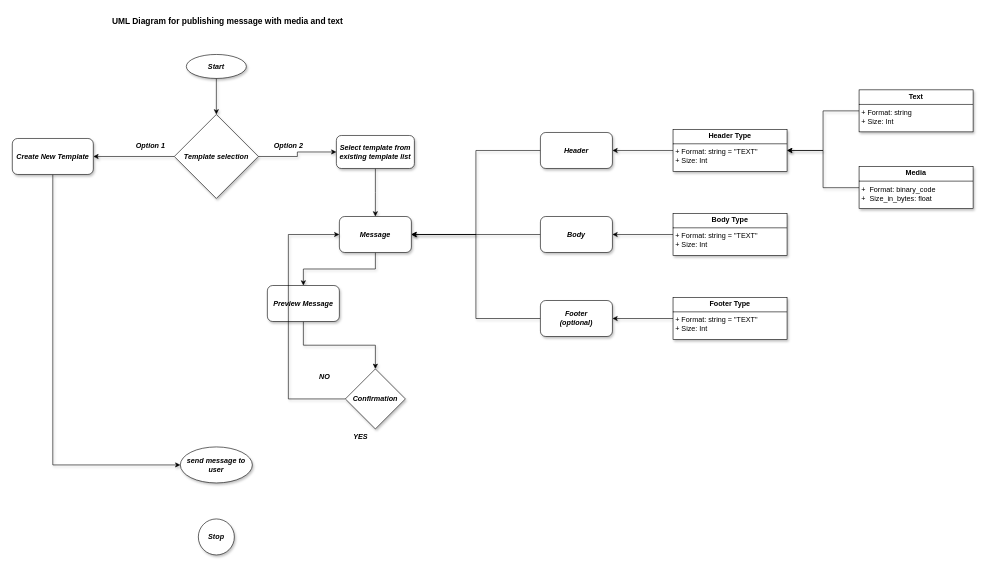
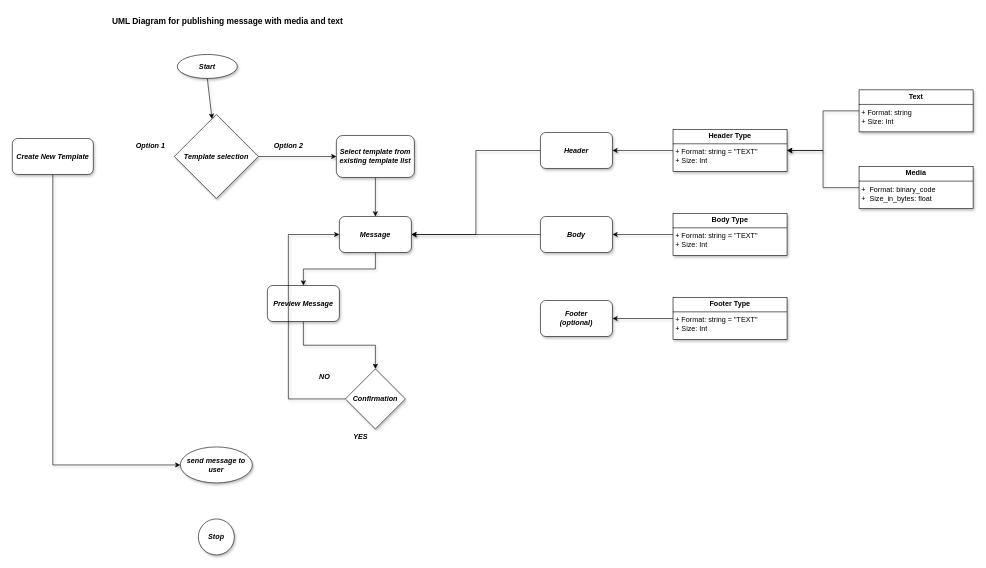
  <mxCell id="0" />
  <mxCell id="1" parent="0" />
- <mxCell id="2" value="&lt;b&gt;&lt;i&gt;Start&lt;/i&gt;&lt;/b&gt;" style="ellipse;whiteSpace=wrap;html=1;shadow=1;" vertex="1" parent="1"><mxGeometry x="310" y="90" width="100" height="40" as="geometry" /></mxCell>
- <mxCell id="3" style="edgeStyle=orthogonalEdgeStyle;rounded=0;orthogonalLoop=1;jettySize=auto;html=1;exitX=0;exitY=0.5;exitDx=0;exitDy=0;entryX=1;entryY=0.5;entryDx=0;entryDy=0;shadow=1;" edge="1" parent="1" source="5" target="12"><mxGeometry relative="1" as="geometry" /></mxCell>
+ <mxCell id="2" value="&lt;b&gt;&lt;i&gt;Start&lt;/i&gt;&lt;/b&gt;" style="ellipse;whiteSpace=wrap;html=1;shadow=1;" vertex="1" parent="1"><mxGeometry x="295" y="90" width="100" height="40" as="geometry" /></mxCell>
  <mxCell id="4" style="edgeStyle=orthogonalEdgeStyle;rounded=0;orthogonalLoop=1;jettySize=auto;html=1;exitX=1;exitY=0.5;exitDx=0;exitDy=0;entryX=0;entryY=0.5;entryDx=0;entryDy=0;shadow=1;" edge="1" parent="1" source="5" target="10"><mxGeometry relative="1" as="geometry" /></mxCell>
  <mxCell id="5" value="&lt;b&gt;&lt;i&gt;Template selection&lt;/i&gt;&lt;/b&gt;" style="rhombus;whiteSpace=wrap;html=1;shadow=1;" vertex="1" parent="1"><mxGeometry x="290" y="190" width="140" height="140" as="geometry" /></mxCell>
  <mxCell id="6" value="&lt;b&gt;&lt;font style=&quot;font-size: 14px;&quot;&gt;UML Diagram for publishing message with media and text&lt;/font&gt;&amp;nbsp;&lt;/b&gt;" style="text;html=1;align=center;verticalAlign=middle;resizable=0;points=[];autosize=1;strokeColor=none;fillColor=none;shadow=1;" vertex="1" parent="1"><mxGeometry x="175" y="20" width="410" height="30" as="geometry" /></mxCell>
  <mxCell id="7" value="" style="endArrow=classic;html=1;rounded=0;exitX=0.5;exitY=1;exitDx=0;exitDy=0;shadow=1;" edge="1" parent="1" source="2" target="5"><mxGeometry width="50" height="50" relative="1" as="geometry"><mxPoint x="470" y="230" as="sourcePoint" /><mxPoint x="520" y="180" as="targetPoint" /></mxGeometry></mxCell>
  <mxCell id="8" style="edgeStyle=orthogonalEdgeStyle;rounded=0;orthogonalLoop=1;jettySize=auto;html=1;exitX=0.5;exitY=1;exitDx=0;exitDy=0;shadow=1;" edge="1" parent="1" source="5" target="5"><mxGeometry relative="1" as="geometry" /></mxCell>
  <mxCell id="9" style="edgeStyle=orthogonalEdgeStyle;rounded=0;orthogonalLoop=1;jettySize=auto;html=1;exitX=0.5;exitY=1;exitDx=0;exitDy=0;shadow=1;" edge="1" parent="1" source="10"><mxGeometry relative="1" as="geometry"><mxPoint x="625" y="360" as="targetPoint" /></mxGeometry></mxCell>
- <mxCell id="10" value="&lt;b&gt;&lt;i&gt;Select template from existing template list&lt;/i&gt;&lt;/b&gt;" style="rounded=1;whiteSpace=wrap;html=1;shadow=1;glass=0;" vertex="1" parent="1"><mxGeometry x="560" y="225" width="130" height="55" as="geometry" /></mxCell>
+ <mxCell id="10" value="&lt;b&gt;&lt;i&gt;Select template from existing template list&lt;/i&gt;&lt;/b&gt;" style="rounded=1;whiteSpace=wrap;html=1;shadow=1;glass=0;" vertex="1" parent="1"><mxGeometry x="560" y="225" width="130" height="70" as="geometry" /></mxCell>
  <mxCell id="11" style="edgeStyle=orthogonalEdgeStyle;rounded=0;orthogonalLoop=1;jettySize=auto;html=1;exitX=0.5;exitY=1;exitDx=0;exitDy=0;entryX=0;entryY=0.5;entryDx=0;entryDy=0;shadow=1;" edge="1" parent="1" source="12" target="32"><mxGeometry relative="1" as="geometry" /></mxCell>
  <mxCell id="12" value="&lt;b&gt;&lt;i&gt;Create New Template&lt;/i&gt;&lt;/b&gt;" style="rounded=1;whiteSpace=wrap;html=1;shadow=1;" vertex="1" parent="1"><mxGeometry x="20" y="230" width="135" height="60" as="geometry" /></mxCell>
  <mxCell id="13" style="edgeStyle=orthogonalEdgeStyle;rounded=0;orthogonalLoop=1;jettySize=auto;html=1;exitX=0.5;exitY=1;exitDx=0;exitDy=0;entryX=0.5;entryY=0;entryDx=0;entryDy=0;shadow=1;" edge="1" parent="1" source="14" target="31"><mxGeometry relative="1" as="geometry" /></mxCell>
  <mxCell id="14" value="&lt;b&gt;&lt;i&gt;Message&lt;/i&gt;&lt;/b&gt;" style="rounded=1;whiteSpace=wrap;html=1;shadow=1;" vertex="1" parent="1"><mxGeometry x="565" y="360" width="120" height="60" as="geometry" /></mxCell>
  <mxCell id="15" style="edgeStyle=orthogonalEdgeStyle;rounded=0;orthogonalLoop=1;jettySize=auto;html=1;exitX=0;exitY=0.5;exitDx=0;exitDy=0;entryX=1;entryY=0.5;entryDx=0;entryDy=0;shadow=1;" edge="1" parent="1" source="16" target="14"><mxGeometry relative="1" as="geometry" /></mxCell>
  <mxCell id="16" value="&lt;b&gt;&lt;i&gt;Header&lt;/i&gt;&lt;/b&gt;" style="rounded=1;whiteSpace=wrap;html=1;shadow=1;" vertex="1" parent="1"><mxGeometry x="900" y="220" width="120" height="60" as="geometry" /></mxCell>
  <mxCell id="17" style="edgeStyle=orthogonalEdgeStyle;rounded=0;orthogonalLoop=1;jettySize=auto;html=1;exitX=0;exitY=0.5;exitDx=0;exitDy=0;entryX=1;entryY=0.5;entryDx=0;entryDy=0;shadow=1;" edge="1" parent="1" source="18" target="16"><mxGeometry relative="1" as="geometry" /></mxCell>
  <mxCell id="18" value="&lt;p style=&quot;margin:0px;margin-top:4px;text-align:center;&quot;&gt;&lt;b&gt;Header Type&lt;/b&gt;&lt;/p&gt;&lt;hr size=&quot;1&quot; style=&quot;border-style:solid;&quot;&gt;&lt;p style=&quot;margin:0px;margin-left:4px;&quot;&gt;+ Format: string = &quot;TEXT&quot;&lt;br&gt;+ Size: Int&lt;/p&gt;&lt;p style=&quot;margin:0px;margin-left:4px;&quot;&gt;&lt;br&gt;&lt;/p&gt;" style="verticalAlign=top;align=left;overflow=fill;html=1;whiteSpace=wrap;shadow=1;" vertex="1" parent="1"><mxGeometry x="1121" y="215" width="190" height="70" as="geometry" /></mxCell>
  <mxCell id="19" style="edgeStyle=orthogonalEdgeStyle;rounded=0;orthogonalLoop=1;jettySize=auto;html=1;exitX=0;exitY=0.5;exitDx=0;exitDy=0;entryX=1;entryY=0.5;entryDx=0;entryDy=0;shadow=1;" edge="1" parent="1" source="20" target="18"><mxGeometry relative="1" as="geometry" /></mxCell>
  <mxCell id="20" value="&lt;p style=&quot;margin:0px;margin-top:4px;text-align:center;&quot;&gt;&lt;b&gt;Text&lt;/b&gt;&lt;/p&gt;&lt;hr size=&quot;1&quot; style=&quot;border-style:solid;&quot;&gt;&lt;p style=&quot;margin:0px;margin-left:4px;&quot;&gt;+ Format: string&lt;br&gt;+ Size: Int&lt;/p&gt;&lt;p style=&quot;margin:0px;margin-left:4px;&quot;&gt;&lt;br&gt;&lt;/p&gt;" style="verticalAlign=top;align=left;overflow=fill;html=1;whiteSpace=wrap;shadow=1;" vertex="1" parent="1"><mxGeometry x="1431" y="149" width="190" height="70" as="geometry" /></mxCell>
  <mxCell id="21" style="edgeStyle=orthogonalEdgeStyle;rounded=0;orthogonalLoop=1;jettySize=auto;html=1;exitX=0;exitY=0.5;exitDx=0;exitDy=0;entryX=1;entryY=0.5;entryDx=0;entryDy=0;shadow=1;" edge="1" parent="1" source="22" target="18"><mxGeometry relative="1" as="geometry" /></mxCell>
  <mxCell id="22" value="&lt;p style=&quot;margin:0px;margin-top:4px;text-align:center;&quot;&gt;&lt;b&gt;Media&lt;/b&gt;&lt;/p&gt;&lt;hr size=&quot;1&quot; style=&quot;border-style:solid;&quot;&gt;&lt;p style=&quot;margin:0px;margin-left:4px;&quot;&gt;+&amp;nbsp; Format: binary_code&lt;br&gt;+&amp;nbsp; Size_in_bytes: float&lt;/p&gt;&lt;p style=&quot;margin:0px;margin-left:4px;&quot;&gt;&lt;br&gt;&lt;/p&gt;" style="verticalAlign=top;align=left;overflow=fill;html=1;whiteSpace=wrap;shadow=1;" vertex="1" parent="1"><mxGeometry x="1431" y="277" width="190" height="70" as="geometry" /></mxCell>
  <mxCell id="23" value="&lt;b&gt;&lt;i&gt;Option 2&lt;/i&gt;&lt;/b&gt;" style="text;html=1;align=center;verticalAlign=middle;resizable=0;points=[];autosize=1;strokeColor=none;fillColor=none;shadow=1;" vertex="1" parent="1"><mxGeometry x="445" y="228" width="70" height="30" as="geometry" /></mxCell>
  <mxCell id="24" value="&lt;b&gt;&lt;i&gt;Option 1&lt;/i&gt;&lt;/b&gt;" style="text;html=1;align=center;verticalAlign=middle;resizable=0;points=[];autosize=1;strokeColor=none;fillColor=none;shadow=1;" vertex="1" parent="1"><mxGeometry x="215" y="228" width="70" height="30" as="geometry" /></mxCell>
  <mxCell id="25" style="edgeStyle=orthogonalEdgeStyle;rounded=0;orthogonalLoop=1;jettySize=auto;html=1;exitX=0;exitY=0.5;exitDx=0;exitDy=0;entryX=1;entryY=0.5;entryDx=0;entryDy=0;shadow=1;" edge="1" parent="1" source="26" target="28"><mxGeometry relative="1" as="geometry" /></mxCell>
  <mxCell id="26" value="&lt;p style=&quot;margin:0px;margin-top:4px;text-align:center;&quot;&gt;&lt;b&gt;Body Type&lt;/b&gt;&lt;/p&gt;&lt;hr size=&quot;1&quot; style=&quot;border-style:solid;&quot;&gt;&lt;p style=&quot;margin:0px;margin-left:4px;&quot;&gt;+ Format: string = &quot;TEXT&quot;&lt;br&gt;+ Size: Int&lt;/p&gt;&lt;p style=&quot;margin:0px;margin-left:4px;&quot;&gt;&lt;br&gt;&lt;/p&gt;" style="verticalAlign=top;align=left;overflow=fill;html=1;whiteSpace=wrap;shadow=1;" vertex="1" parent="1"><mxGeometry x="1121" y="355" width="190" height="70" as="geometry" /></mxCell>
  <mxCell id="27" style="edgeStyle=orthogonalEdgeStyle;rounded=0;orthogonalLoop=1;jettySize=auto;html=1;exitX=0;exitY=0.5;exitDx=0;exitDy=0;entryX=1;entryY=0.5;entryDx=0;entryDy=0;shadow=1;" edge="1" parent="1" source="28" target="14"><mxGeometry relative="1" as="geometry" /></mxCell>
  <mxCell id="28" value="&lt;b&gt;&lt;i&gt;Body&lt;/i&gt;&lt;/b&gt;" style="rounded=1;whiteSpace=wrap;html=1;shadow=1;" vertex="1" parent="1"><mxGeometry x="900" y="360" width="120" height="60" as="geometry" /></mxCell>
  <mxCell id="29" value="&lt;b&gt;&lt;i&gt;Stop&lt;/i&gt;&lt;/b&gt;" style="ellipse;whiteSpace=wrap;html=1;aspect=fixed;shadow=1;" vertex="1" parent="1"><mxGeometry x="330" y="864" width="60" height="60" as="geometry" /></mxCell>
  <mxCell id="30" style="edgeStyle=orthogonalEdgeStyle;rounded=0;orthogonalLoop=1;jettySize=auto;html=1;exitX=0.5;exitY=1;exitDx=0;exitDy=0;entryX=0.5;entryY=0;entryDx=0;entryDy=0;shadow=1;" edge="1" parent="1" source="31" target="38"><mxGeometry relative="1" as="geometry" /></mxCell>
  <mxCell id="31" value="&lt;b&gt;&lt;i&gt;Preview Message&lt;/i&gt;&lt;/b&gt;" style="rounded=1;whiteSpace=wrap;html=1;shadow=1;" vertex="1" parent="1"><mxGeometry x="445" y="475" width="120" height="60" as="geometry" /></mxCell>
  <mxCell id="32" value="&lt;b&gt;&lt;i&gt;send message to user&lt;/i&gt;&lt;/b&gt;" style="ellipse;whiteSpace=wrap;html=1;shadow=1;" vertex="1" parent="1"><mxGeometry x="300" y="744" width="120" height="60" as="geometry" /></mxCell>
- <mxCell id="33" style="edgeStyle=orthogonalEdgeStyle;rounded=0;orthogonalLoop=1;jettySize=auto;html=1;exitX=0;exitY=0.5;exitDx=0;exitDy=0;entryX=1;entryY=0.5;entryDx=0;entryDy=0;shadow=1;" edge="1" parent="1" source="34" target="14"><mxGeometry relative="1" as="geometry" /></mxCell>
  <mxCell id="34" value="&lt;b&gt;&lt;i&gt;Footer&lt;br&gt;(optional)&lt;/i&gt;&lt;/b&gt;" style="rounded=1;whiteSpace=wrap;html=1;shadow=1;" vertex="1" parent="1"><mxGeometry x="900" y="500" width="120" height="60" as="geometry" /></mxCell>
  <mxCell id="35" style="edgeStyle=orthogonalEdgeStyle;rounded=0;orthogonalLoop=1;jettySize=auto;html=1;exitX=0;exitY=0.5;exitDx=0;exitDy=0;entryX=1;entryY=0.5;entryDx=0;entryDy=0;shadow=1;" edge="1" parent="1" source="36" target="34"><mxGeometry relative="1" as="geometry" /></mxCell>
  <mxCell id="36" value="&lt;p style=&quot;margin:0px;margin-top:4px;text-align:center;&quot;&gt;&lt;b&gt;Footer Type&lt;/b&gt;&lt;/p&gt;&lt;hr size=&quot;1&quot; style=&quot;border-style:solid;&quot;&gt;&lt;p style=&quot;margin:0px;margin-left:4px;&quot;&gt;+ Format: string = &quot;TEXT&quot;&lt;br&gt;+ Size: Int&lt;/p&gt;&lt;p style=&quot;margin:0px;margin-left:4px;&quot;&gt;&lt;br&gt;&lt;/p&gt;" style="verticalAlign=top;align=left;overflow=fill;html=1;whiteSpace=wrap;shadow=1;" vertex="1" parent="1"><mxGeometry x="1121" y="495" width="190" height="70" as="geometry" /></mxCell>
  <mxCell id="37" style="edgeStyle=orthogonalEdgeStyle;rounded=0;orthogonalLoop=1;jettySize=auto;html=1;exitX=0;exitY=0.5;exitDx=0;exitDy=0;entryX=0;entryY=0.5;entryDx=0;entryDy=0;shadow=1;" edge="1" parent="1" source="38" target="14"><mxGeometry relative="1" as="geometry"><Array as="points"><mxPoint x="480" y="664" /><mxPoint x="480" y="390" /></Array></mxGeometry></mxCell>
  <mxCell id="38" value="&lt;b&gt;&lt;i&gt;Confirmation&lt;/i&gt;&lt;/b&gt;" style="rhombus;whiteSpace=wrap;html=1;shadow=1;" vertex="1" parent="1"><mxGeometry x="575" y="614" width="100" height="100" as="geometry" /></mxCell>
  <mxCell id="39" value="&lt;b&gt;&lt;i&gt;NO&lt;/i&gt;&lt;/b&gt;" style="text;html=1;align=center;verticalAlign=middle;resizable=0;points=[];autosize=1;strokeColor=none;fillColor=none;shadow=1;" vertex="1" parent="1"><mxGeometry x="520" y="612" width="40" height="30" as="geometry" /></mxCell>
  <mxCell id="40" value="&lt;b&gt;&lt;i&gt;YES&lt;/i&gt;&lt;/b&gt;" style="text;html=1;align=center;verticalAlign=middle;resizable=0;points=[];autosize=1;strokeColor=none;fillColor=none;shadow=1;" vertex="1" parent="1"><mxGeometry x="575" y="712" width="50" height="30" as="geometry" /></mxCell>
